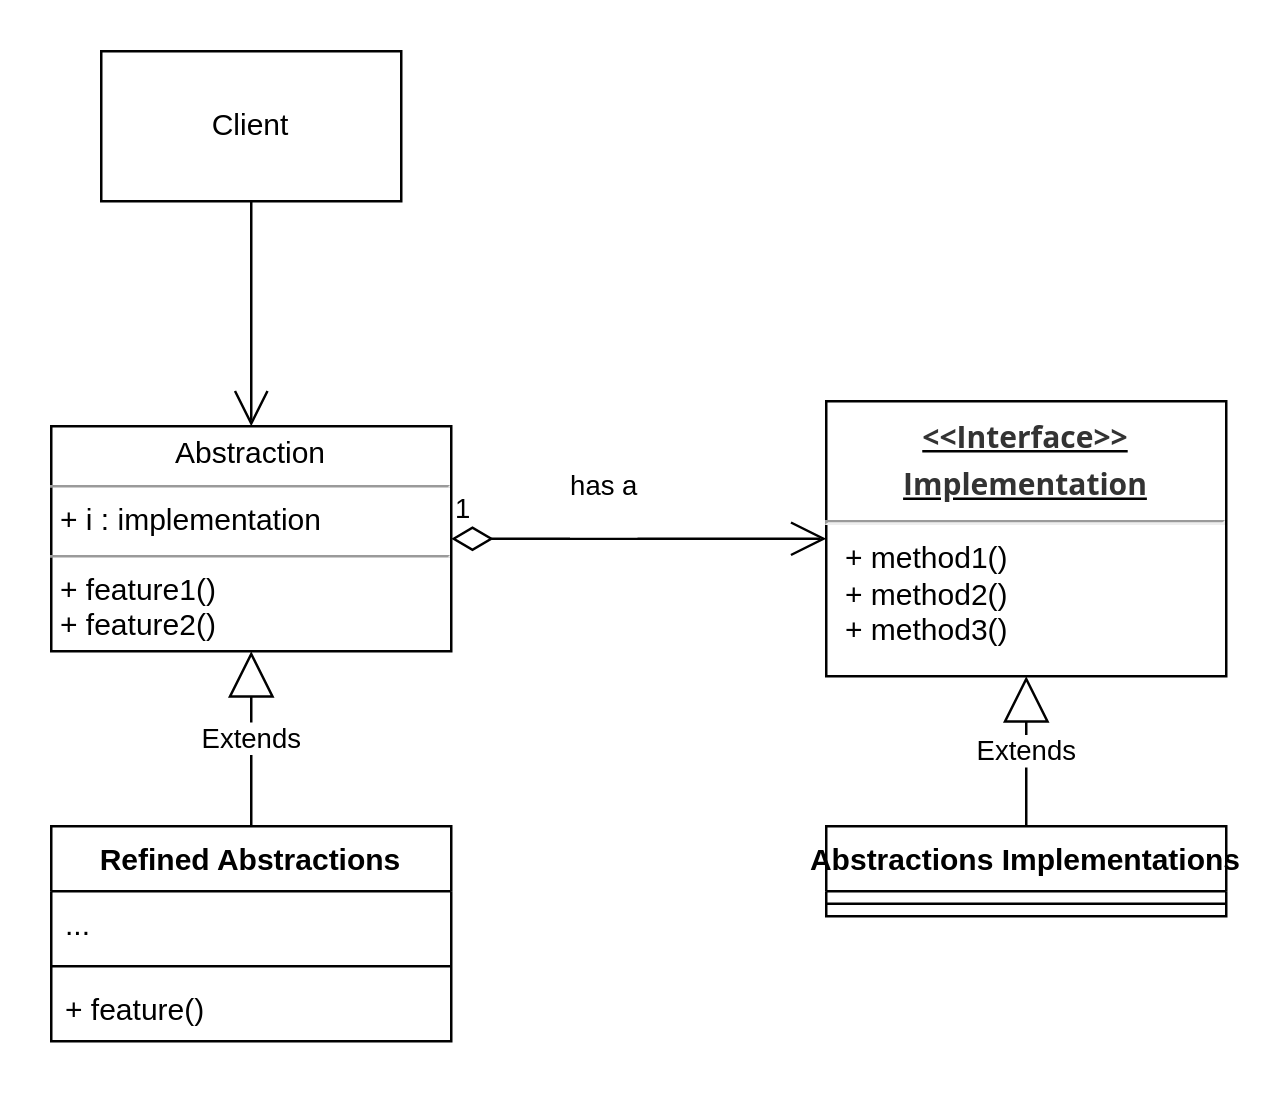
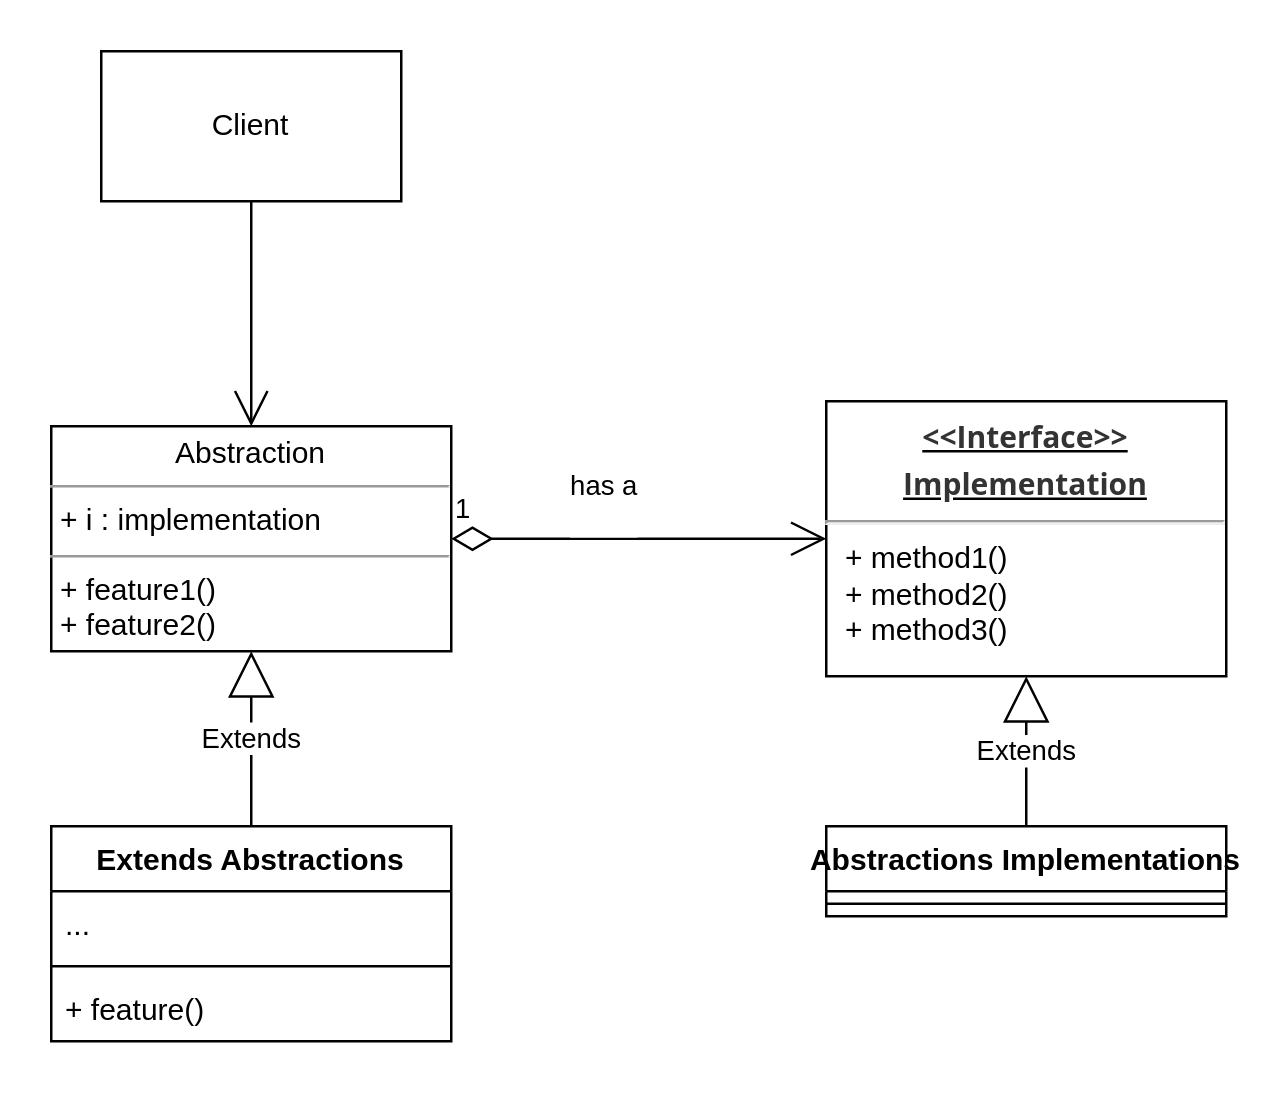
  <mxCell id="0" />
  <mxCell id="1" parent="0" />
  <mxCell id="2" value="&lt;div&gt;Client&lt;/div&gt;" style="whiteSpace=wrap;html=1;rounded=0;" vertex="1" parent="1"><mxGeometry x="40" y="20" width="120" height="60" as="geometry" /></mxCell>
  <mxCell id="3" value="" style="endArrow=open;endFill=1;endSize=12;html=1;exitX=0.5;exitY=1;exitDx=0;exitDy=0;entryX=0.5;entryY=0;entryDx=0;entryDy=0;" edge="1" parent="1" source="2" target="4"><mxGeometry width="160" relative="1" as="geometry"><mxPoint x="110" y="100" as="sourcePoint" /><mxPoint x="270" y="100" as="targetPoint" /></mxGeometry></mxCell>
  <mxCell id="4" value="&lt;p style=&quot;margin: 0px ; margin-top: 4px ; text-align: center&quot;&gt;Abstraction&lt;/p&gt;&lt;hr size=&quot;1&quot;&gt;&lt;p style=&quot;margin: 0px ; margin-left: 4px&quot;&gt;+ i : implementation&lt;br&gt;&lt;/p&gt;&lt;hr size=&quot;1&quot;&gt;&lt;p style=&quot;margin: 0px ; margin-left: 4px&quot;&gt;+ feature1()&lt;/p&gt;&lt;p style=&quot;margin: 0px ; margin-left: 4px&quot;&gt;+ feature2()&lt;/p&gt;" style="verticalAlign=top;align=left;overflow=fill;fontSize=12;fontFamily=Helvetica;html=1;" vertex="1" parent="1"><mxGeometry x="20" y="170" width="160" height="90" as="geometry" /></mxCell>
  <mxCell id="5" value="&lt;p style=&quot;margin: 4px 0px 0px ; text-align: center ; text-decoration: underline ; font-size: 16px&quot;&gt;&lt;font size=&quot;1&quot;&gt;&lt;b&gt;&lt;span style=&quot;color: rgb(51 , 51 , 51) ; font-family: &amp;#34;open sans&amp;#34; , &amp;#34;clear sans&amp;#34; , &amp;#34;helvetica neue&amp;#34; , &amp;#34;helvetica&amp;#34; , &amp;#34;arial&amp;#34; , sans-serif ; font-size: 12px ; font-style: normal ; letter-spacing: normal ; text-align: left ; text-indent: 0px ; text-transform: none ; word-spacing: 0px ; background-color: rgb(255 , 255 , 255) ; display: inline ; float: none&quot;&gt;&amp;lt;&amp;lt;Interface&amp;gt;&amp;gt;&lt;br&gt;Implementation&lt;/span&gt;&lt;/b&gt;&lt;/font&gt;&lt;/p&gt;&lt;hr&gt;&lt;p style=&quot;margin: 0px ; margin-left: 8px&quot;&gt;+ method1()&lt;br&gt;+ method2()&lt;/p&gt;&lt;p style=&quot;margin: 0px ; margin-left: 8px&quot;&gt;+ method3()&lt;br&gt;&lt;/p&gt;" style="verticalAlign=top;align=left;overflow=fill;fontSize=12;fontFamily=Helvetica;html=1;" vertex="1" parent="1"><mxGeometry x="330" y="160" width="160" height="110" as="geometry" /></mxCell>
  <mxCell id="6" value="Abstractions Implementations" style="swimlane;fontStyle=1;align=center;verticalAlign=top;childLayout=stackLayout;horizontal=1;startSize=26;horizontalStack=0;resizeParent=1;resizeParentMax=0;resizeLast=0;collapsible=1;marginBottom=0;" vertex="1" parent="1"><mxGeometry x="330" y="330" width="160" height="36" as="geometry" /></mxCell>
  <mxCell id="7" value="" style="line;strokeWidth=1;fillColor=none;align=left;verticalAlign=middle;spacingTop=-1;spacingLeft=3;spacingRight=3;rotatable=0;labelPosition=right;points=[];portConstraint=eastwest;" vertex="1" parent="6"><mxGeometry y="26" width="160" height="10" as="geometry" /></mxCell>
- <mxCell id="8" value="Refined Abstractions" style="swimlane;fontStyle=1;align=center;verticalAlign=top;childLayout=stackLayout;horizontal=1;startSize=26;horizontalStack=0;resizeParent=1;resizeParentMax=0;resizeLast=0;collapsible=1;marginBottom=0;" vertex="1" parent="1"><mxGeometry x="20" y="330" width="160" height="86" as="geometry" /></mxCell>
+ <mxCell id="8" value="Extends Abstractions" style="swimlane;fontStyle=1;align=center;verticalAlign=top;childLayout=stackLayout;horizontal=1;startSize=26;horizontalStack=0;resizeParent=1;resizeParentMax=0;resizeLast=0;collapsible=1;marginBottom=0;" vertex="1" parent="1"><mxGeometry x="20" y="330" width="160" height="86" as="geometry" /></mxCell>
  <mxCell id="9" value="..." style="text;strokeColor=none;fillColor=none;align=left;verticalAlign=top;spacingLeft=4;spacingRight=4;overflow=hidden;rotatable=0;points=[[0,0.5],[1,0.5]];portConstraint=eastwest;" vertex="1" parent="8"><mxGeometry y="26" width="160" height="26" as="geometry" /></mxCell>
  <mxCell id="10" value="" style="line;strokeWidth=1;fillColor=none;align=left;verticalAlign=middle;spacingTop=-1;spacingLeft=3;spacingRight=3;rotatable=0;labelPosition=right;points=[];portConstraint=eastwest;" vertex="1" parent="8"><mxGeometry y="52" width="160" height="8" as="geometry" /></mxCell>
  <mxCell id="11" value="+ feature()" style="text;strokeColor=none;fillColor=none;align=left;verticalAlign=top;spacingLeft=4;spacingRight=4;overflow=hidden;rotatable=0;points=[[0,0.5],[1,0.5]];portConstraint=eastwest;" vertex="1" parent="8"><mxGeometry y="60" width="160" height="26" as="geometry" /></mxCell>
  <mxCell id="12" value="1" style="endArrow=open;html=1;endSize=12;startArrow=diamondThin;startSize=14;startFill=0;edgeStyle=orthogonalEdgeStyle;align=left;verticalAlign=bottom;entryX=0;entryY=0.5;entryDx=0;entryDy=0;exitX=1;exitY=0.5;exitDx=0;exitDy=0;" edge="1" parent="1" source="4" target="5"><mxGeometry x="-1" y="3" relative="1" as="geometry"><mxPoint x="170" y="300" as="sourcePoint" /><mxPoint x="330" y="300" as="targetPoint" /></mxGeometry></mxCell>
  <mxCell id="13" value="&lt;div&gt;has a&lt;/div&gt;&lt;div&gt;&lt;br&gt;&lt;/div&gt;" style="edgeLabel;html=1;align=center;verticalAlign=middle;resizable=0;points=[];" vertex="1" connectable="0" parent="12"><mxGeometry x="-0.373" y="1" relative="1" as="geometry"><mxPoint x="13" y="-14" as="offset" /></mxGeometry></mxCell>
  <mxCell id="14" value="Extends" style="endArrow=block;endSize=16;endFill=0;html=1;entryX=0.5;entryY=1;entryDx=0;entryDy=0;exitX=0.5;exitY=0;exitDx=0;exitDy=0;" edge="1" parent="1" source="8" target="4"><mxGeometry width="160" relative="1" as="geometry"><mxPoint x="20" y="430" as="sourcePoint" /><mxPoint x="180" y="430" as="targetPoint" /></mxGeometry></mxCell>
  <mxCell id="15" value="Extends" style="endArrow=block;endSize=16;endFill=0;html=1;entryX=0.5;entryY=1;entryDx=0;entryDy=0;exitX=0.5;exitY=0;exitDx=0;exitDy=0;" edge="1" parent="1" source="6" target="5"><mxGeometry width="160" relative="1" as="geometry"><mxPoint x="390" y="460" as="sourcePoint" /><mxPoint x="390" y="390" as="targetPoint" /></mxGeometry></mxCell>
